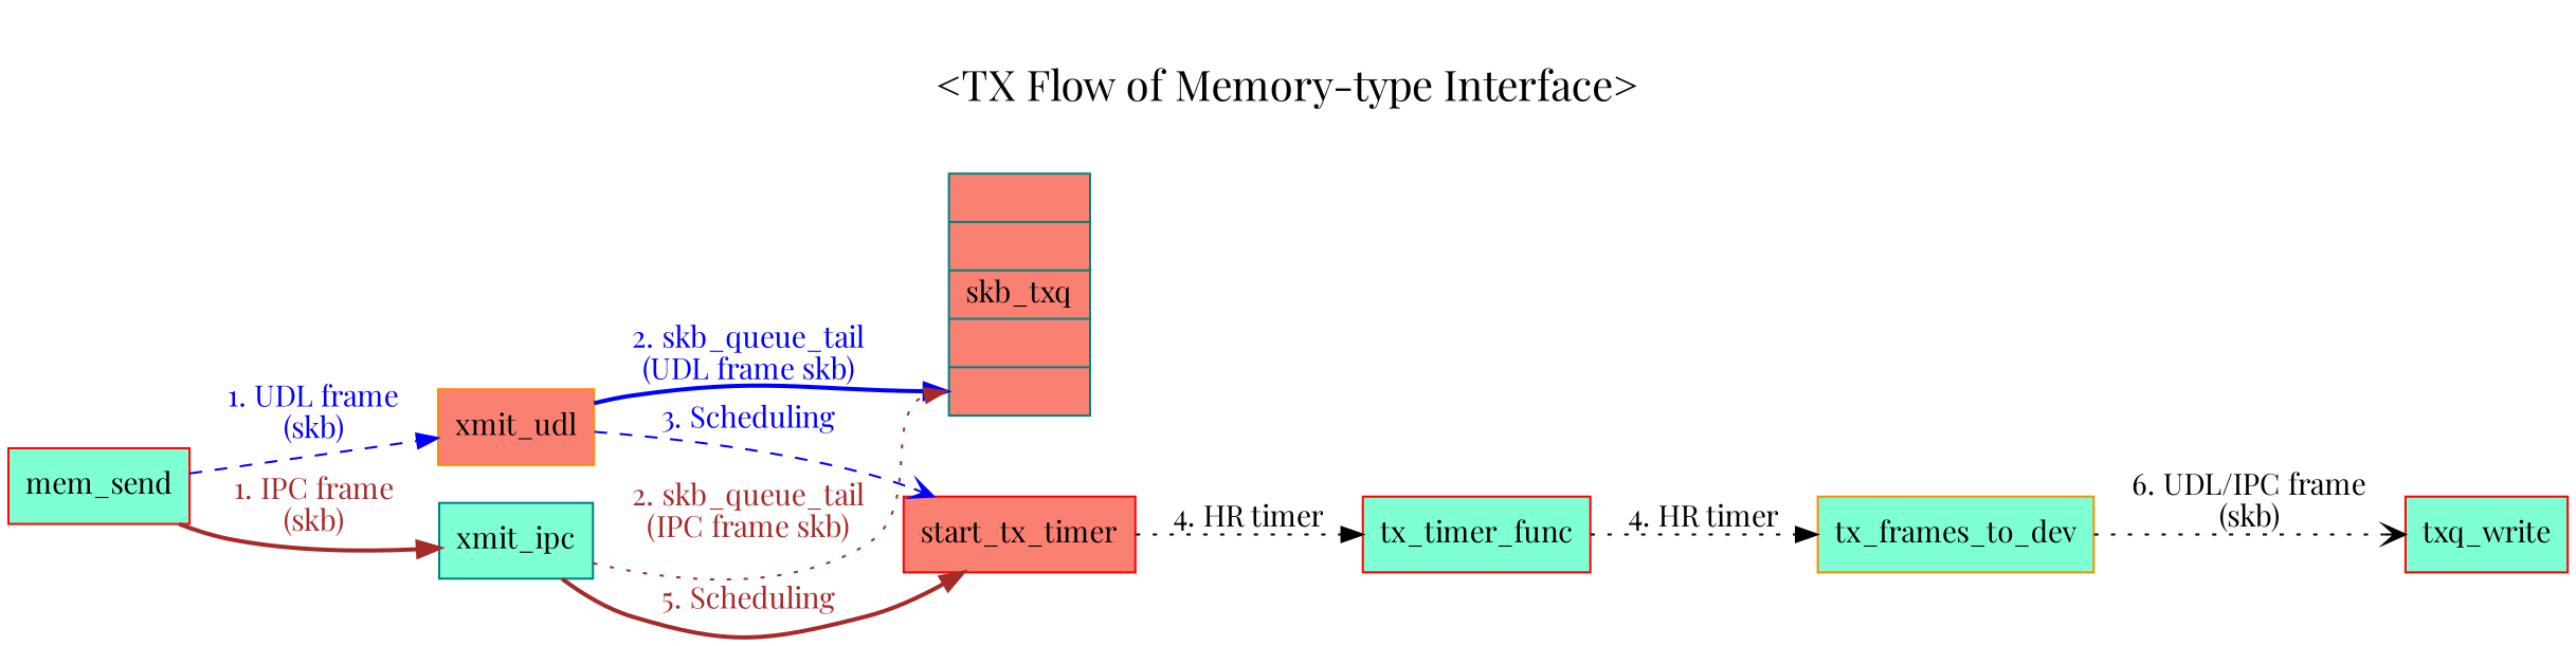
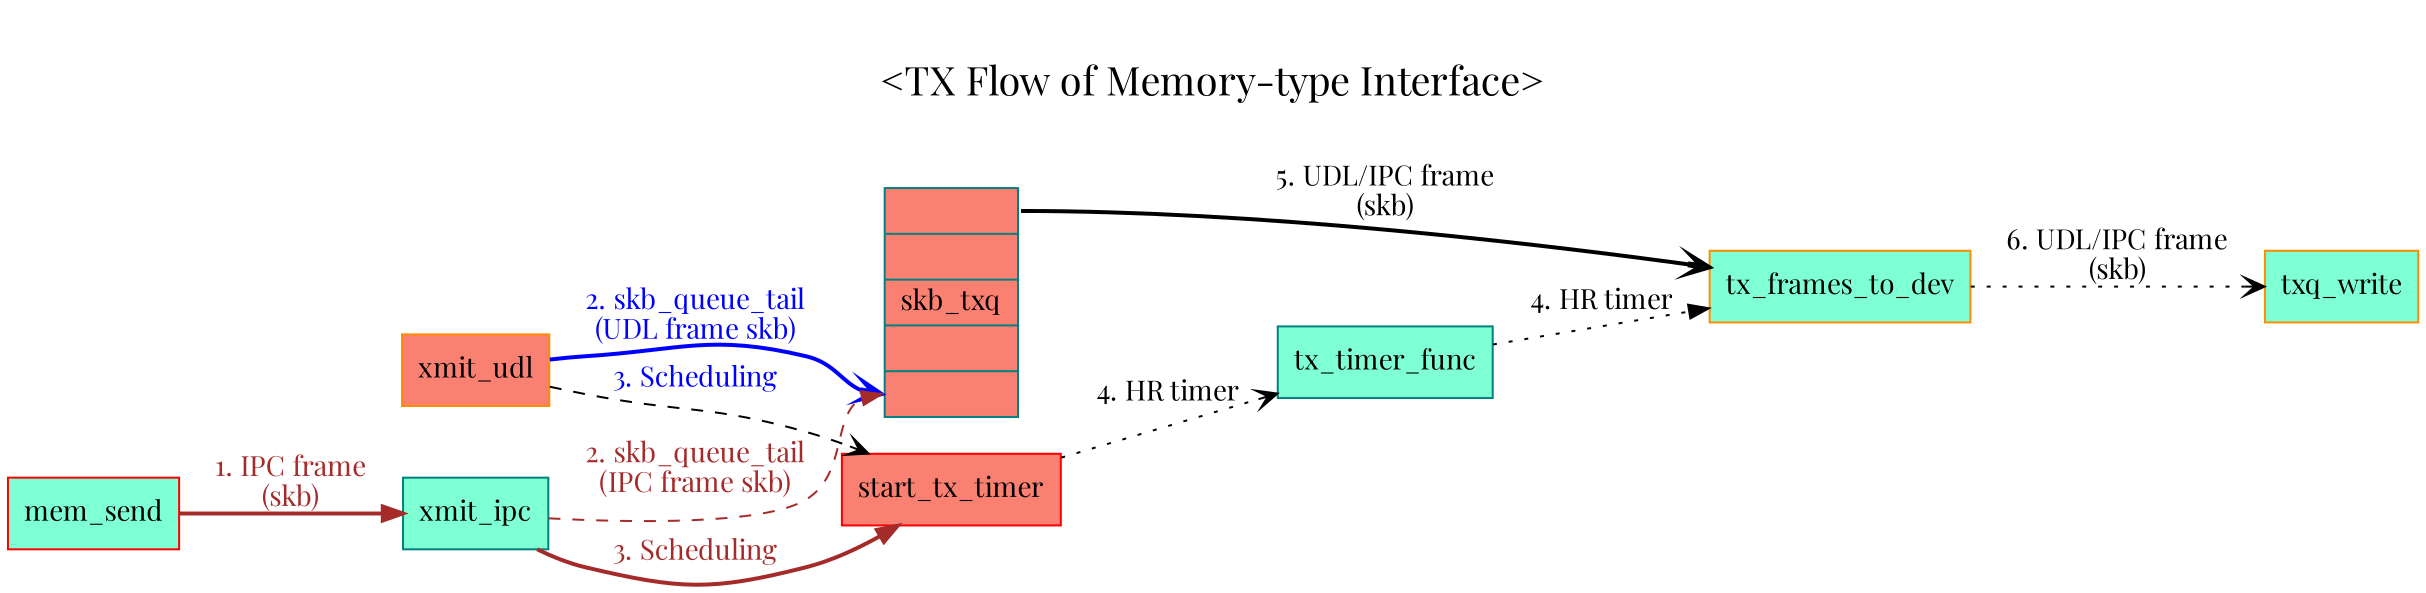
  digraph {
    fontname="Playfair Display"
    fontsize=20
    label="\n<TX Flow of Memory-type Interface>\n\n"
    labelloc=top
    rankdir=LR
    node [color=red fillcolor=aquamarine fontname="Playfair Display" shape=box style=filled]
    edge [arrowhead=normal color=black fontcolor=black fontname="Playfair Display" style=bold]
    n1 [label=mem_send]
    n2 [color=darkorange fillcolor=salmon label=xmit_udl]
    n3 [color=teal label=xmit_ipc]
    n4 [color=teal fillcolor=salmon label="<f0>| |skb_txq| |<f1>" shape=record]
    n5 [fillcolor=salmon label=start_tx_timer]
    n6 [color=darkorange label=tx_frames_to_dev]
-   n7 [label=tx_timer_func]
-   n8 [label=txq_write]
-   n1 -> n2 [color=blue fontcolor=blue label="1. UDL frame\n(skb)" style=dashed]
+   n7 [color=teal label=tx_timer_func]
+   n8 [color=darkorange label=txq_write]
    n1 -> n3 [color=brown fontcolor=brown label="1. IPC frame\n(skb)"]
-   n2 -> n4 [color=blue fontcolor=blue headport=f1 label="2. skb_queue_tail\n(UDL frame skb)"]
-   n2 -> n5 [arrowhead=vee color=blue fontcolor=blue label="3. Scheduling" style=dashed]
-   n3 -> n4 [color=brown fontcolor=brown headport=f1 label="2. skb_queue_tail\n(IPC frame skb)" style=dotted]
-   n3 -> n5 [color=brown fontcolor=brown label="5. Scheduling"]
-   n5 -> n7 [label="4. HR timer" style=dotted]
+   n2 -> n4 [arrowhead=vee color=blue fontcolor=blue headport=f1 label="2. skb_queue_tail\n(UDL frame skb)"]
+   n2 -> n5 [arrowhead=vee fontcolor=blue label="3. Scheduling" style=dashed]
+   n3 -> n4 [color=brown fontcolor=brown headport=f1 label="2. skb_queue_tail\n(IPC frame skb)" style=dashed]
+   n3 -> n5 [color=brown fontcolor=brown label="3. Scheduling"]
+   n4 -> n6 [arrowhead=vee label="5. UDL/IPC frame\n(skb)" tailport=f0]
+   n5 -> n7 [arrowhead=vee label="4. HR timer" style=dotted]
    n6 -> n8 [arrowhead=vee label="6. UDL/IPC frame\n(skb)" style=dotted]
    n7 -> n6 [label="4. HR timer" style=dotted]
  }
